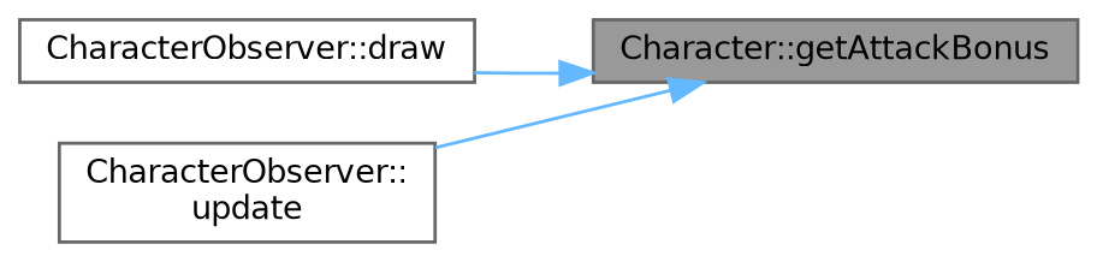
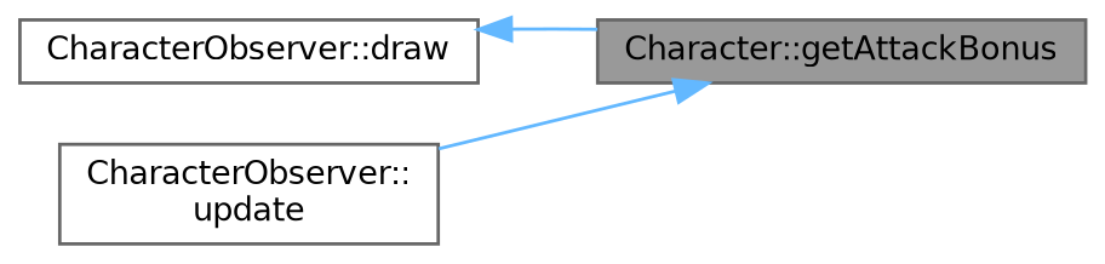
  digraph {
    rankdir=RL
    node [color=grey40 fillcolor=white fontname=Helvetica fontsize=10 shape=box style=filled]
    edge [color=steelblue1 dir=back fontname=Helvetica fontsize=10 labelfontname=Helvetica labelfontsize=10 style=solid]
    n1 [color=gray40 fillcolor=grey60 fontcolor=black height=0.2 label="Character::getAttackBonus" width=0.4]
    n2 [height=0.2 label="CharacterObserver::draw" width=0.4]
    n3 [height=0.2 label="CharacterObserver::\lupdate" width=0.4]
-   n1 -> n2
+   n2 -> n1
    n1 -> n3
  }
